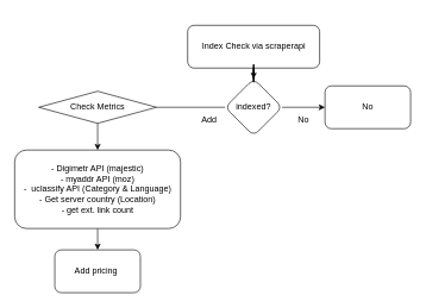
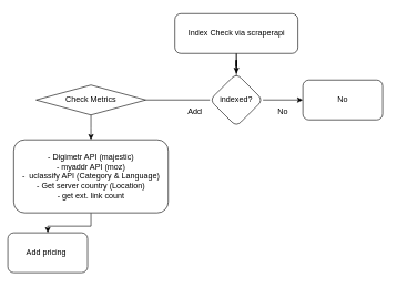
  <mxCell id="0" />
  <mxCell id="1" parent="0" />
  <mxCell id="2" value="" style="edgeStyle=orthogonalEdgeStyle;rounded=0;orthogonalLoop=1;jettySize=auto;html=1;" edge="1" parent="1" source="3" target="7"><mxGeometry relative="1" as="geometry" /></mxCell>
- <mxCell id="3" value="Index Check via scraperapi&lt;br&gt;" style="whiteSpace=wrap;html=1;rounded=1;shadow=0;strokeWidth=1;glass=0;" parent="1" vertex="1"><mxGeometry x="262.5" y="35" width="185" height="60" as="geometry" /></mxCell>
+ <mxCell id="3" value="Index Check via scraperapi&lt;br&gt;" style="whiteSpace=wrap;html=1;rounded=1;shadow=0;strokeWidth=1;glass=0;" parent="1" vertex="1"><mxGeometry x="262.5" y="20" width="185" height="60" as="geometry" /></mxCell>
  <mxCell id="4" value="" style="edgeStyle=orthogonalEdgeStyle;rounded=0;orthogonalLoop=1;jettySize=auto;html=1;entryX=0.5;entryY=0;entryDx=0;entryDy=0;endArrow=none;startArrow=none;" parent="1" source="7" edge="1"><mxGeometry relative="1" as="geometry"><mxPoint x="355" y="120" as="sourcePoint" /><mxPoint x="355" y="140" as="targetPoint" /></mxGeometry></mxCell>
  <mxCell id="5" value="" style="edgeStyle=orthogonalEdgeStyle;rounded=0;orthogonalLoop=1;jettySize=auto;html=1;endArrow=none;" edge="1" parent="1" source="7" target="10"><mxGeometry relative="1" as="geometry" /></mxCell>
  <mxCell id="6" value="" style="edgeStyle=orthogonalEdgeStyle;rounded=0;orthogonalLoop=1;jettySize=auto;html=1;" edge="1" parent="1" source="7" target="13"><mxGeometry relative="1" as="geometry" /></mxCell>
  <mxCell id="7" value="indexed?" style="rhombus;whiteSpace=wrap;html=1;rounded=1;shadow=0;strokeWidth=1;glass=0;" vertex="1" parent="1"><mxGeometry x="315" y="110" width="80" height="80" as="geometry" /></mxCell>
  <mxCell id="8" value="" style="edgeStyle=orthogonalEdgeStyle;rounded=0;orthogonalLoop=1;jettySize=auto;html=1;entryX=0.5;entryY=0;entryDx=0;entryDy=0;endArrow=none;" edge="1" parent="1" source="3" target="7"><mxGeometry relative="1" as="geometry"><mxPoint x="355" y="80" as="sourcePoint" /><mxPoint x="355" y="140" as="targetPoint" /></mxGeometry></mxCell>
  <mxCell id="9" value="" style="edgeStyle=orthogonalEdgeStyle;rounded=0;orthogonalLoop=1;jettySize=auto;html=1;" edge="1" parent="1" source="10" target="15"><mxGeometry relative="1" as="geometry" /></mxCell>
  <mxCell id="10" value="Check Metrics" style="rhombus;whiteSpace=wrap;html=1;shadow=0;strokeWidth=1;glass=0;" vertex="1" parent="1"><mxGeometry x="53.75" y="127.5" width="165" height="45" as="geometry" /></mxCell>
  <mxCell id="11" value="Add" style="text;html=1;strokeColor=none;fillColor=none;align=center;verticalAlign=middle;whiteSpace=wrap;rounded=0;" vertex="1" parent="1"><mxGeometry x="262.5" y="152" width="60" height="30" as="geometry" /></mxCell>
  <mxCell id="12" value="No" style="text;html=1;strokeColor=none;fillColor=none;align=center;verticalAlign=middle;whiteSpace=wrap;rounded=0;" vertex="1" parent="1"><mxGeometry x="395" y="152" width="60" height="30" as="geometry" /></mxCell>
  <mxCell id="13" value="No" style="whiteSpace=wrap;html=1;rounded=1;shadow=0;strokeWidth=1;glass=0;" vertex="1" parent="1"><mxGeometry x="455" y="120" width="120" height="60" as="geometry" /></mxCell>
  <mxCell id="14" value="" style="edgeStyle=orthogonalEdgeStyle;rounded=0;orthogonalLoop=1;jettySize=auto;html=1;" edge="1" parent="1" source="15" target="16"><mxGeometry relative="1" as="geometry" /></mxCell>
  <mxCell id="15" value="&lt;div&gt;&lt;span&gt;- Digimetr API (majestic)&lt;/span&gt;&lt;/div&gt;&lt;div&gt;&lt;span&gt;&#09;&lt;/span&gt;- myaddr API (moz)&lt;/div&gt;&lt;div&gt;&lt;div&gt;-&amp;nbsp;&amp;nbsp;&lt;span&gt;uclassify API (&lt;/span&gt;&lt;span&gt;Category &amp;amp; Language)&lt;/span&gt;&lt;/div&gt;&lt;/div&gt;&lt;div&gt;&lt;span&gt;- Get server country (Location)&lt;/span&gt;&lt;/div&gt;&lt;div&gt;&lt;span&gt;- get ext. link count&lt;/span&gt;&lt;/div&gt;" style="whiteSpace=wrap;html=1;rounded=1;shadow=0;strokeWidth=1;glass=0;" vertex="1" parent="1"><mxGeometry x="20" y="210" width="232.5" height="110" as="geometry" /></mxCell>
- <mxCell id="16" value="Add pricing&amp;nbsp;" style="whiteSpace=wrap;html=1;rounded=1;shadow=0;strokeWidth=1;glass=0;" vertex="1" parent="1"><mxGeometry x="76.25" y="350" width="120" height="60" as="geometry" /></mxCell>
+ <mxCell id="16" value="Add pricing&amp;nbsp;" style="whiteSpace=wrap;html=1;rounded=1;shadow=0;strokeWidth=1;glass=0;" vertex="1" parent="1"><mxGeometry x="11.25" y="350" width="120" height="60" as="geometry" /></mxCell>
